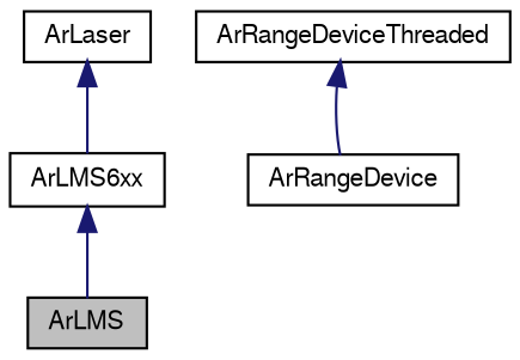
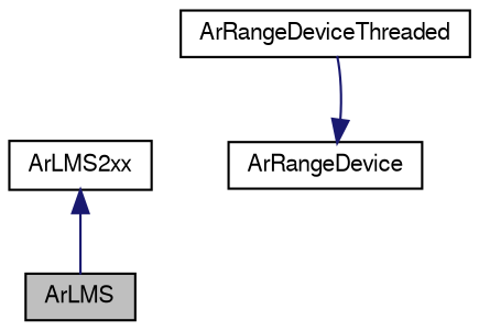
  digraph {
    node [color=black fillcolor=white fontname=FreeSans fontsize=10 shape=record style=filled]
    edge [color=midnightblue dir=back fontname=FreeSans fontsize=10 labelfontname=FreeSans labelfontsize=10 style=solid]
    n1 [fillcolor=grey75 fontcolor=black height=0.2 label=ArLMS width=0.4]
-   n2 [height=0.2 label=ArLMS6xx width=0.4]
-   n3 [height=0.2 label=ArLaser width=0.4]
+   n2 [height=0.2 label=ArLMS2xx width=0.4]
    n4 [height=0.2 label=ArRangeDeviceThreaded width=0.4]
    n5 [height=0.2 label=ArRangeDevice width=0.4]
    n2 -> n1
-   n3 -> n2
-   n4 -> n5
+   n5 -> n4
  }
